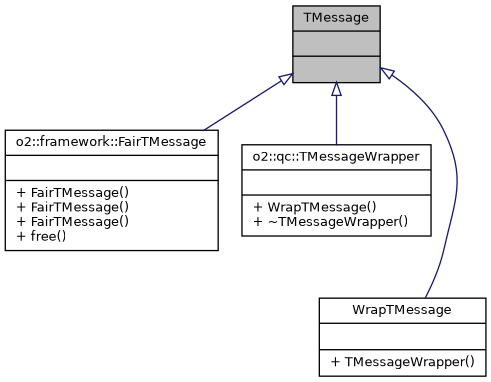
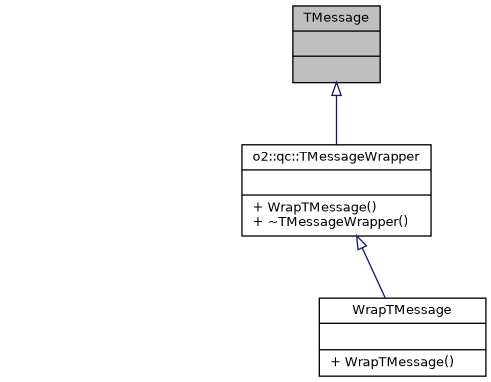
  digraph {
    node [color=black fontname=Helvetica fontsize=10 shape=record]
    edge [arrowtail=onormal color=midnightblue dir=back fontname=Helvetica fontsize=10 labelfontname=Helvetica labelfontsize=10 style=solid]
    n1 [fillcolor=grey75 fontcolor=black height=0.2 label="{TMessage\n||}" style=filled width=0.4]
-   n2 [height=0.2 label="{o2::framework::FairTMessage\n||+ FairTMessage()\l+ FairTMessage()\l+ FairTMessage()\l+ free()\l}" width=0.4]
    n3 [height=0.2 label="{o2::qc::TMessageWrapper\n||+ WrapTMessage()\l+ ~TMessageWrapper()\l}" width=0.4]
-   n4 [height=0.2 label="{WrapTMessage\n||+ TMessageWrapper()\l}" width=0.4]
-   n1 -> n2
+   n4 [height=0.2 label="{WrapTMessage\n||+ WrapTMessage()\l}" width=0.4]
    n1 -> n3
-   n1 -> n4
+   n3 -> n4
  }
